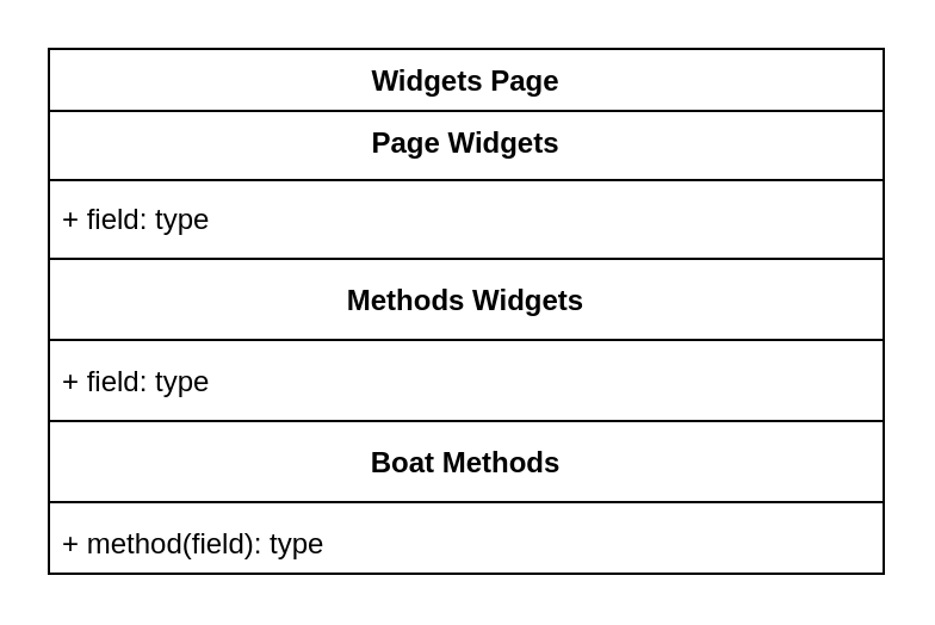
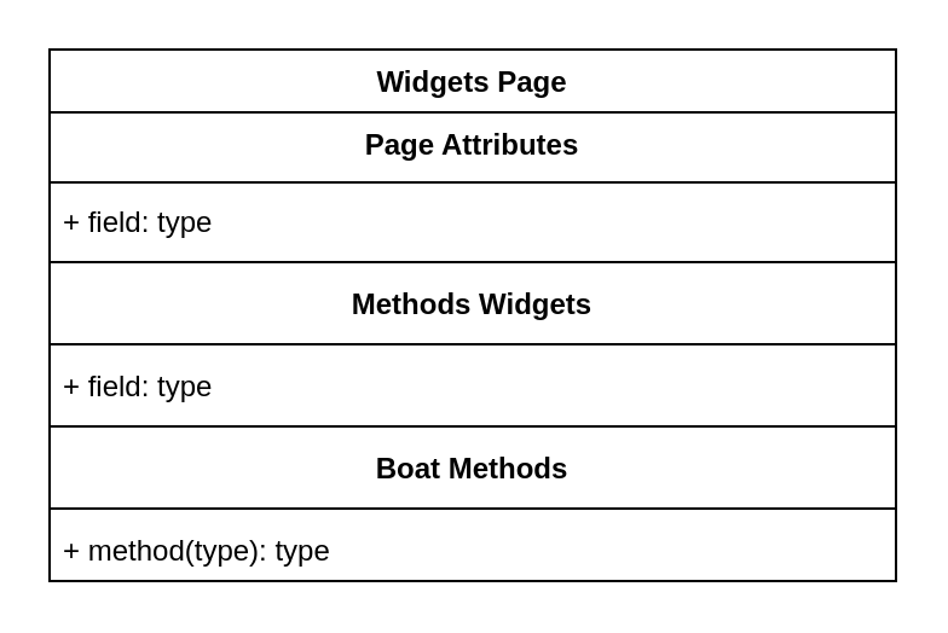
  <mxCell id="0" />
  <mxCell id="1" parent="0" />
  <mxCell id="2" value="Widgets Page" style="swimlane;fontStyle=1;align=center;verticalAlign=top;childLayout=stackLayout;horizontal=1;startSize=26;horizontalStack=0;resizeParent=1;resizeParentMax=0;resizeLast=0;collapsible=1;marginBottom=0;whiteSpace=wrap;html=1;" vertex="1" parent="1"><mxGeometry x="20" y="20" width="350" height="220" as="geometry" /></mxCell>
- <mxCell id="3" value="&lt;span style=&quot;font-weight: 700;&quot;&gt;Page Widgets&lt;/span&gt;" style="text;strokeColor=none;fillColor=none;align=center;verticalAlign=top;spacingLeft=4;spacingRight=4;overflow=hidden;rotatable=0;points=[[0,0.5],[1,0.5]];portConstraint=eastwest;whiteSpace=wrap;html=1;" vertex="1" parent="2"><mxGeometry y="26" width="350" height="26" as="geometry" /></mxCell>
+ <mxCell id="3" value="&lt;span style=&quot;font-weight: 700;&quot;&gt;Page Attributes&lt;/span&gt;" style="text;strokeColor=none;fillColor=none;align=center;verticalAlign=top;spacingLeft=4;spacingRight=4;overflow=hidden;rotatable=0;points=[[0,0.5],[1,0.5]];portConstraint=eastwest;whiteSpace=wrap;html=1;" vertex="1" parent="2"><mxGeometry y="26" width="350" height="26" as="geometry" /></mxCell>
  <mxCell id="4" value="" style="line;strokeWidth=1;fillColor=none;align=left;verticalAlign=middle;spacingTop=-1;spacingLeft=3;spacingRight=3;rotatable=0;labelPosition=right;points=[];portConstraint=eastwest;strokeColor=inherit;" vertex="1" parent="2"><mxGeometry y="52" width="350" height="6" as="geometry" /></mxCell>
  <mxCell id="5" value="+ field: type" style="text;strokeColor=none;fillColor=none;align=left;verticalAlign=top;spacingLeft=4;spacingRight=4;overflow=hidden;rotatable=0;points=[[0,0.5],[1,0.5]];portConstraint=eastwest;whiteSpace=wrap;html=1;" vertex="1" parent="2"><mxGeometry y="58" width="350" height="26" as="geometry" /></mxCell>
  <mxCell id="6" value="" style="line;strokeWidth=1;fillColor=none;align=left;verticalAlign=middle;spacingTop=-1;spacingLeft=3;spacingRight=3;rotatable=0;labelPosition=right;points=[];portConstraint=eastwest;strokeColor=inherit;" vertex="1" parent="2"><mxGeometry y="84" width="350" height="8" as="geometry" /></mxCell>
  <mxCell id="7" value="&lt;span style=&quot;font-weight: 700;&quot;&gt;Methods Widgets&lt;/span&gt;" style="text;strokeColor=none;fillColor=none;align=center;verticalAlign=top;spacingLeft=4;spacingRight=4;overflow=hidden;rotatable=0;points=[[0,0.5],[1,0.5]];portConstraint=eastwest;whiteSpace=wrap;html=1;" vertex="1" parent="2"><mxGeometry y="92" width="350" height="26" as="geometry" /></mxCell>
  <mxCell id="8" value="" style="line;strokeWidth=1;fillColor=none;align=left;verticalAlign=middle;spacingTop=-1;spacingLeft=3;spacingRight=3;rotatable=0;labelPosition=right;points=[];portConstraint=eastwest;strokeColor=inherit;" vertex="1" parent="2"><mxGeometry y="118" width="350" height="8" as="geometry" /></mxCell>
  <mxCell id="9" value="+ field: type" style="text;strokeColor=none;fillColor=none;align=left;verticalAlign=top;spacingLeft=4;spacingRight=4;overflow=hidden;rotatable=0;points=[[0,0.5],[1,0.5]];portConstraint=eastwest;whiteSpace=wrap;html=1;" vertex="1" parent="2"><mxGeometry y="126" width="350" height="26" as="geometry" /></mxCell>
  <mxCell id="10" value="" style="line;strokeWidth=1;fillColor=none;align=left;verticalAlign=middle;spacingTop=-1;spacingLeft=3;spacingRight=3;rotatable=0;labelPosition=right;points=[];portConstraint=eastwest;strokeColor=inherit;" vertex="1" parent="2"><mxGeometry y="152" width="350" height="8" as="geometry" /></mxCell>
  <mxCell id="11" value="&lt;span style=&quot;font-weight: 700;&quot;&gt;Boat Methods&lt;/span&gt;" style="text;strokeColor=none;fillColor=none;align=center;verticalAlign=top;spacingLeft=4;spacingRight=4;overflow=hidden;rotatable=0;points=[[0,0.5],[1,0.5]];portConstraint=eastwest;whiteSpace=wrap;html=1;" vertex="1" parent="2"><mxGeometry y="160" width="350" height="26" as="geometry" /></mxCell>
  <mxCell id="12" value="" style="line;strokeWidth=1;fillColor=none;align=left;verticalAlign=middle;spacingTop=-1;spacingLeft=3;spacingRight=3;rotatable=0;labelPosition=right;points=[];portConstraint=eastwest;strokeColor=inherit;" vertex="1" parent="2"><mxGeometry y="186" width="350" height="8" as="geometry" /></mxCell>
- <mxCell id="13" value="+ method(field): type" style="text;strokeColor=none;fillColor=none;align=left;verticalAlign=top;spacingLeft=4;spacingRight=4;overflow=hidden;rotatable=0;points=[[0,0.5],[1,0.5]];portConstraint=eastwest;whiteSpace=wrap;html=1;" vertex="1" parent="2"><mxGeometry y="194" width="350" height="26" as="geometry" /></mxCell>
+ <mxCell id="13" value="+ method(type): type" style="text;strokeColor=none;fillColor=none;align=left;verticalAlign=top;spacingLeft=4;spacingRight=4;overflow=hidden;rotatable=0;points=[[0,0.5],[1,0.5]];portConstraint=eastwest;whiteSpace=wrap;html=1;" vertex="1" parent="2"><mxGeometry y="194" width="350" height="26" as="geometry" /></mxCell>
